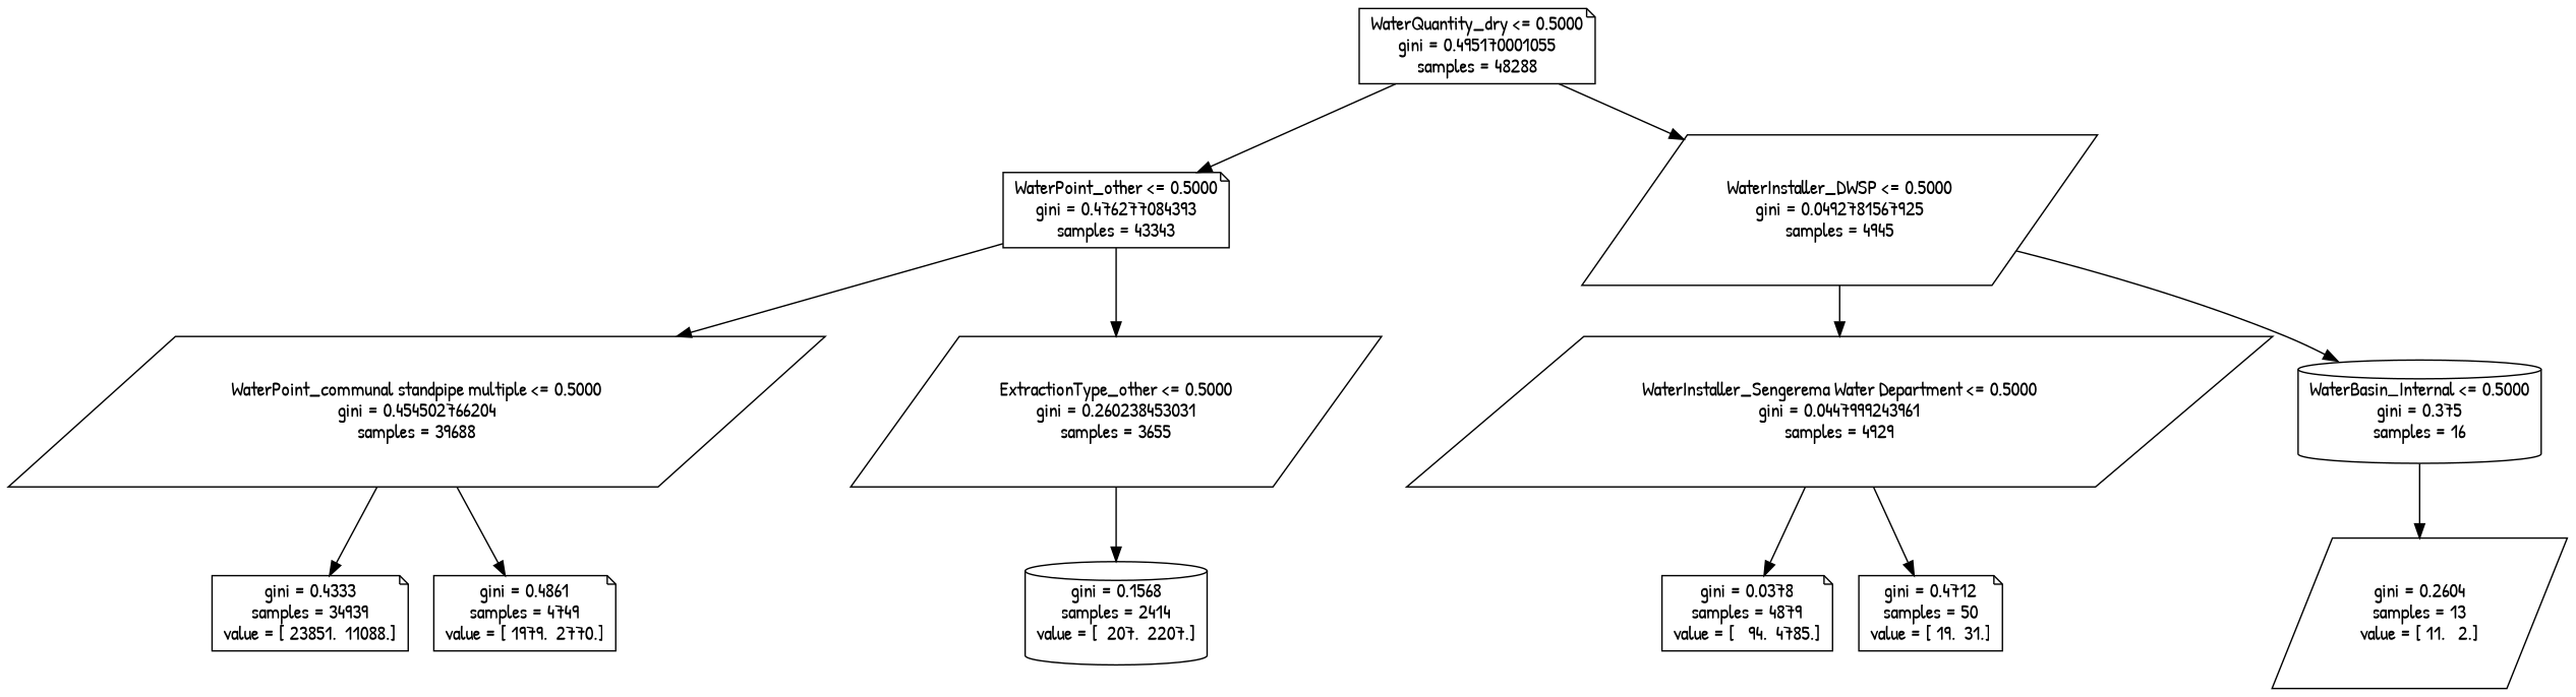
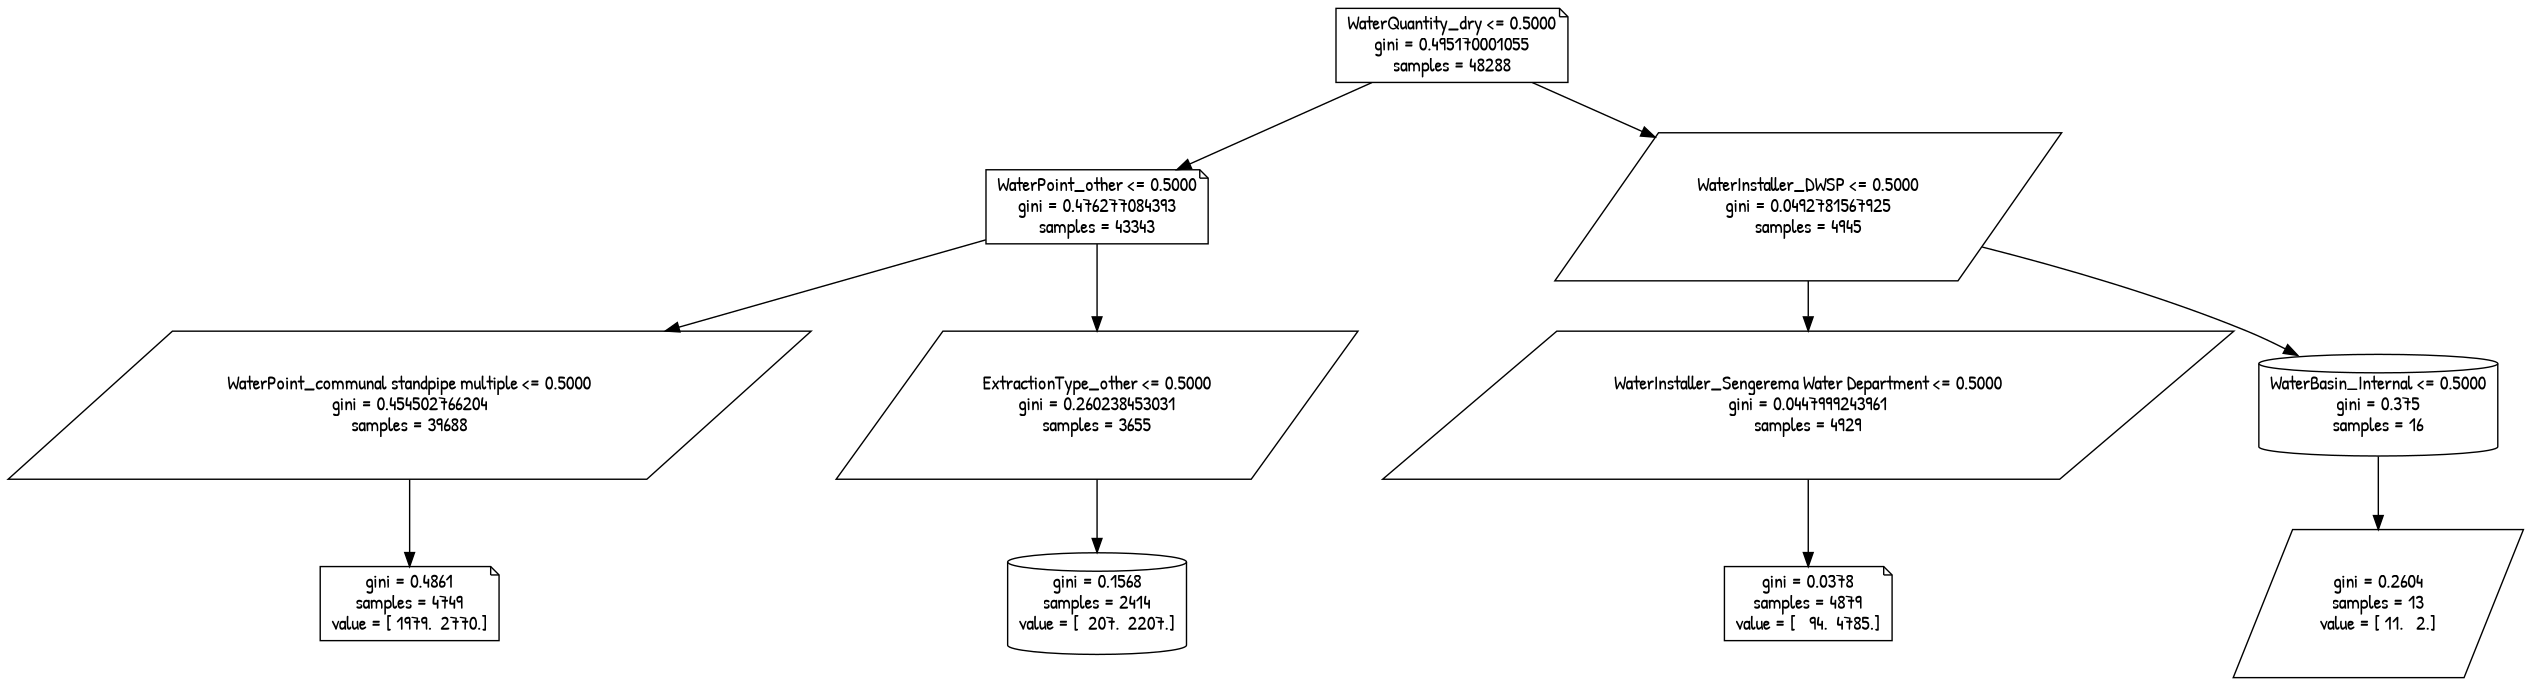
  digraph {
    fontname="Patrick Hand"
    node [fontname="Patrick Hand" shape=note]
    edge [fontname="Patrick Hand"]
    n1 [label="WaterQuantity_dry <= 0.5000\ngini = 0.495170001055\nsamples = 48288"]
    n2 [label="WaterPoint_other <= 0.5000\ngini = 0.476277084393\nsamples = 43343"]
    n3 [label="WaterInstaller_DWSP <= 0.5000\ngini = 0.0492781567925\nsamples = 4945" shape=parallelogram]
    n4 [label="WaterPoint_communal standpipe multiple <= 0.5000\ngini = 0.454502766204\nsamples = 39688" shape=parallelogram]
    n5 [label="ExtractionType_other <= 0.5000\ngini = 0.260238453031\nsamples = 3655" shape=parallelogram]
    n6 [label="WaterInstaller_Sengerema Water Department <= 0.5000\ngini = 0.0447999243961\nsamples = 4929" shape=parallelogram]
    n7 [label="WaterBasin_Internal <= 0.5000\ngini = 0.375\nsamples = 16" shape=cylinder]
-   n8 [label="gini = 0.4333\nsamples = 34939\nvalue = [ 23851.  11088.]"]
    n9 [label="gini = 0.4861\nsamples = 4749\nvalue = [ 1979.  2770.]"]
    n10 [label="gini = 0.1568\nsamples = 2414\nvalue = [  207.  2207.]" shape=cylinder]
    n11 [label="gini = 0.0378\nsamples = 4879\nvalue = [   94.  4785.]"]
-   n12 [label="gini = 0.4712\nsamples = 50\nvalue = [ 19.  31.]"]
    n13 [label="gini = 0.2604\nsamples = 13\nvalue = [ 11.   2.]" shape=parallelogram]
    n1 -> n2
    n1 -> n3
    n2 -> n4
    n2 -> n5
    n3 -> n6
    n3 -> n7
-   n4 -> n8
    n4 -> n9
    n5 -> n10
    n6 -> n11
-   n6 -> n12
    n7 -> n13
  }
